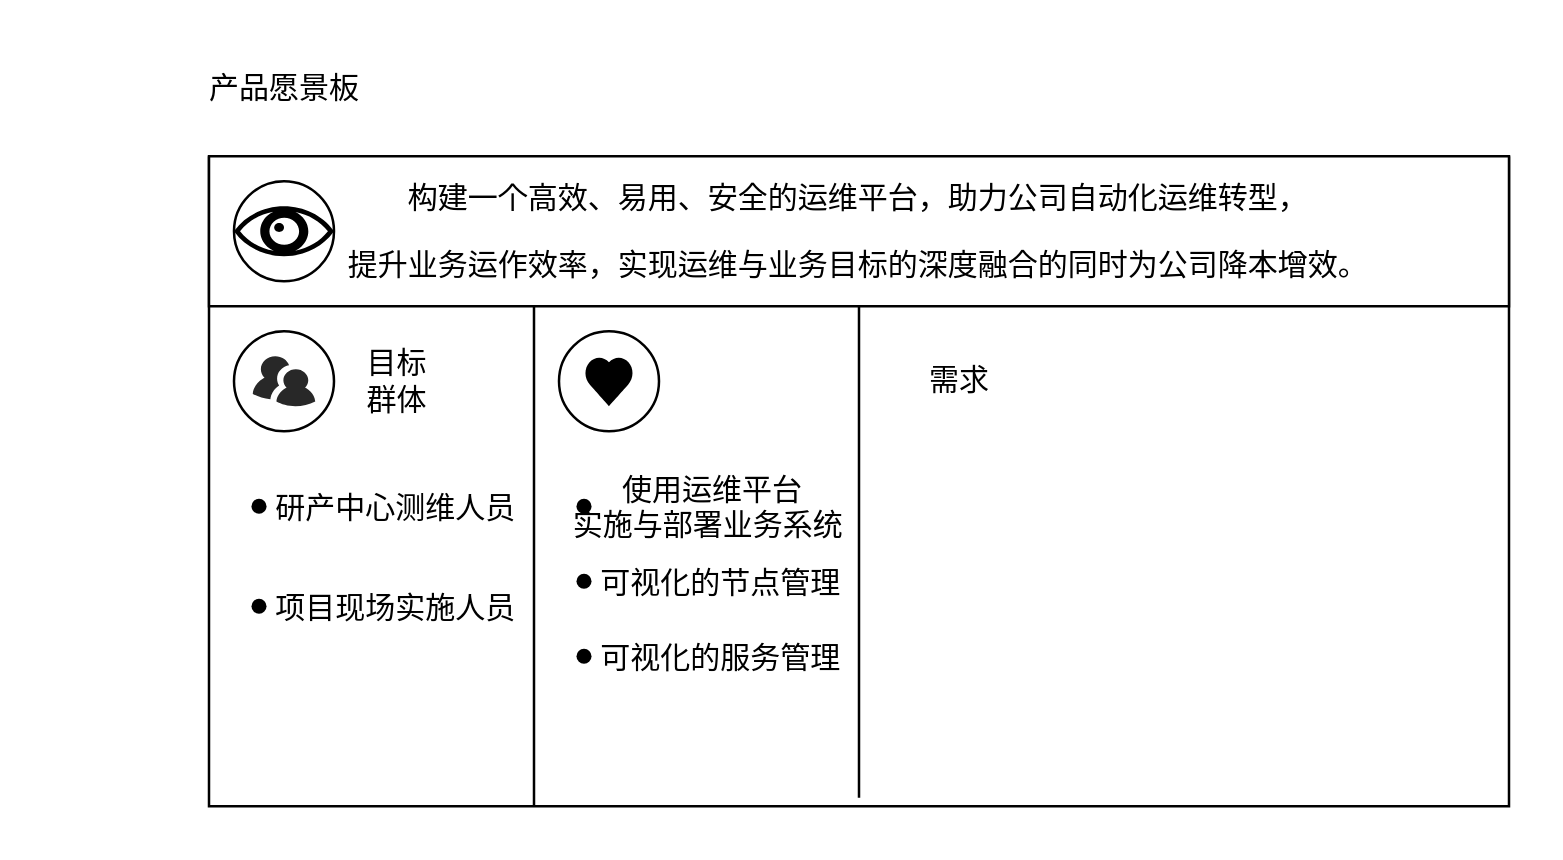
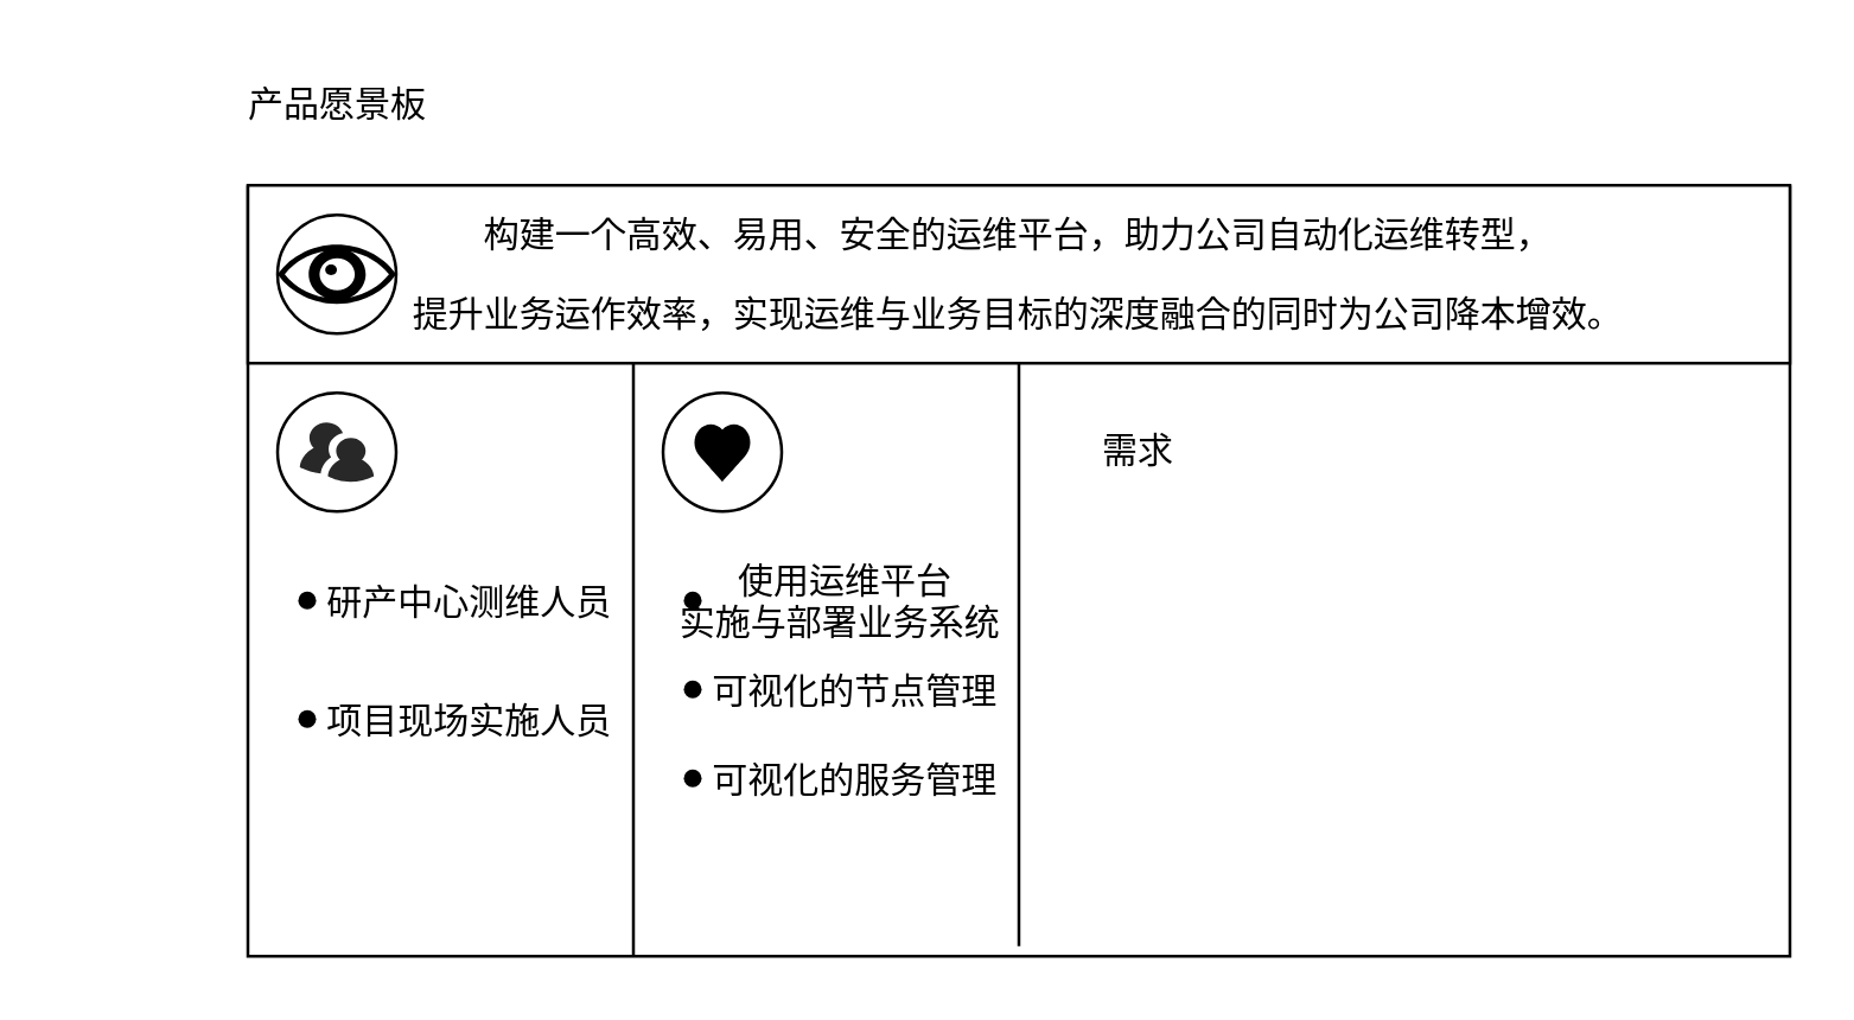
  <mxCell id="0" />
  <mxCell id="1" parent="0" />
  <mxCell id="2" value="产品愿景板" style="text;html=1;align=center;verticalAlign=middle;resizable=0;points=[];autosize=1;strokeColor=none;fillColor=none;" vertex="1" parent="1"><mxGeometry x="20" y="20" width="80" height="30" as="geometry" /></mxCell>
  <mxCell id="3" value="" style="swimlane;startSize=0;" vertex="1" parent="1"><mxGeometry x="30" y="62" width="520" height="260" as="geometry" /></mxCell>
  <mxCell id="4" value="&lt;p data-pm-slice=&quot;1 1 []&quot;&gt;构建一个高效、易用、安全的运维平台，助力公司自动化运维转型，&lt;/p&gt;&lt;p data-pm-slice=&quot;1 1 []&quot;&gt;提升业务运作效率，&lt;span style=&quot;background-color: initial;&quot;&gt;实现运维与业务目标的深度融合的同时为公司降本增效。&lt;/span&gt;&lt;/p&gt;" style="rounded=0;whiteSpace=wrap;html=1;" vertex="1" parent="3"><mxGeometry width="520" height="60" as="geometry" /></mxCell>
  <mxCell id="5" value="" style="ellipse;whiteSpace=wrap;html=1;aspect=fixed;" vertex="1" parent="3"><mxGeometry x="10" y="10" width="40" height="40" as="geometry" /></mxCell>
  <mxCell id="6" value="" style="shape=mxgraph.signs.healthcare.eye;html=1;pointerEvents=1;fillColor=#000000;strokeColor=none;verticalLabelPosition=bottom;verticalAlign=top;align=center;" vertex="1" parent="3"><mxGeometry x="10" y="20" width="40" height="20" as="geometry" /></mxCell>
  <mxCell id="7" value="" style="ellipse;whiteSpace=wrap;html=1;aspect=fixed;" vertex="1" parent="3"><mxGeometry x="10" y="70" width="40" height="40" as="geometry" /></mxCell>
  <mxCell id="8" value="" style="verticalLabelPosition=bottom;sketch=0;html=1;fillColor=#282828;strokeColor=none;verticalAlign=top;pointerEvents=1;align=center;shape=mxgraph.cisco_safe.people_places_things_icons.icon9;" vertex="1" parent="3"><mxGeometry x="17.5" y="80" width="25" height="20" as="geometry" /></mxCell>
- <mxCell id="9" value="目标&lt;div&gt;群体&lt;/div&gt;" style="text;html=1;align=center;verticalAlign=middle;resizable=0;points=[];autosize=1;strokeColor=none;fillColor=none;" vertex="1" parent="3"><mxGeometry x="50" y="70" width="50" height="40" as="geometry" /></mxCell>
  <mxCell id="10" value="" style="endArrow=none;html=1;rounded=0;entryX=0.25;entryY=1;entryDx=0;entryDy=0;exitX=0.25;exitY=1;exitDx=0;exitDy=0;" edge="1" parent="3" source="3" target="4"><mxGeometry width="50" height="50" relative="1" as="geometry"><mxPoint x="310" y="280" as="sourcePoint" /><mxPoint x="360" y="230" as="targetPoint" /></mxGeometry></mxCell>
  <mxCell id="11" value="                                 研产中心测维人员" style="shape=waypoint;sketch=0;size=6;pointerEvents=1;points=[];fillColor=none;resizable=0;rotatable=0;perimeter=centerPerimeter;snapToPoint=1;" vertex="1" parent="3"><mxGeometry x="10" y="130" width="20" height="20" as="geometry" /></mxCell>
  <mxCell id="12" value="                                 项目现场实施人员" style="shape=waypoint;sketch=0;size=6;pointerEvents=1;points=[];fillColor=none;resizable=0;rotatable=0;perimeter=centerPerimeter;snapToPoint=1;" vertex="1" parent="3"><mxGeometry x="10" y="170" width="20" height="20" as="geometry" /></mxCell>
  <mxCell id="13" value="" style="endArrow=none;html=1;rounded=0;entryX=0.5;entryY=1;entryDx=0;entryDy=0;exitX=0.5;exitY=0.987;exitDx=0;exitDy=0;exitPerimeter=0;" edge="1" parent="3" source="3" target="4"><mxGeometry width="50" height="50" relative="1" as="geometry"><mxPoint x="270" y="330" as="sourcePoint" /><mxPoint x="320" y="280" as="targetPoint" /></mxGeometry></mxCell>
  <mxCell id="14" value="" style="ellipse;whiteSpace=wrap;html=1;aspect=fixed;" vertex="1" parent="3"><mxGeometry x="140" y="70" width="40" height="40" as="geometry" /></mxCell>
  <mxCell id="15" value="" style="shape=mxgraph.signs.healthcare.heart_1;html=1;pointerEvents=1;fillColor=#000000;strokeColor=none;verticalLabelPosition=bottom;verticalAlign=top;align=center;" vertex="1" parent="3"><mxGeometry x="150" y="80" width="20" height="20" as="geometry" /></mxCell>
  <mxCell id="16" value="需求" style="text;html=1;align=center;verticalAlign=middle;resizable=0;points=[];autosize=1;strokeColor=none;fillColor=none;" vertex="1" parent="3"><mxGeometry x="275" y="75" width="50" height="30" as="geometry" /></mxCell>
  <mxCell id="17" value="                               使用运维平台&#10;                              实施与部署业务系统" style="shape=waypoint;sketch=0;size=6;pointerEvents=1;points=[];fillColor=none;resizable=0;rotatable=0;perimeter=centerPerimeter;snapToPoint=1;" vertex="1" parent="3"><mxGeometry x="140" y="130" width="20" height="20" as="geometry" /></mxCell>
  <mxCell id="18" value="                                 可视化的节点管理" style="shape=waypoint;sketch=0;size=6;pointerEvents=1;points=[];fillColor=none;resizable=0;rotatable=0;perimeter=centerPerimeter;snapToPoint=1;" vertex="1" parent="3"><mxGeometry x="140" y="160" width="20" height="20" as="geometry" /></mxCell>
  <mxCell id="19" value="                                 可视化的服务管理" style="shape=waypoint;sketch=0;size=6;pointerEvents=1;points=[];fillColor=none;resizable=0;rotatable=0;perimeter=centerPerimeter;snapToPoint=1;" vertex="1" parent="3"><mxGeometry x="140" y="190" width="20" height="20" as="geometry" /></mxCell>
